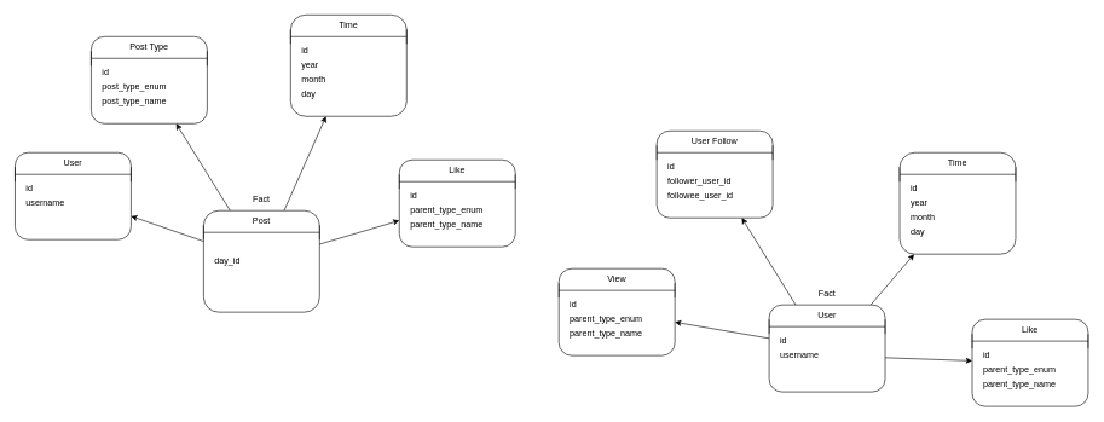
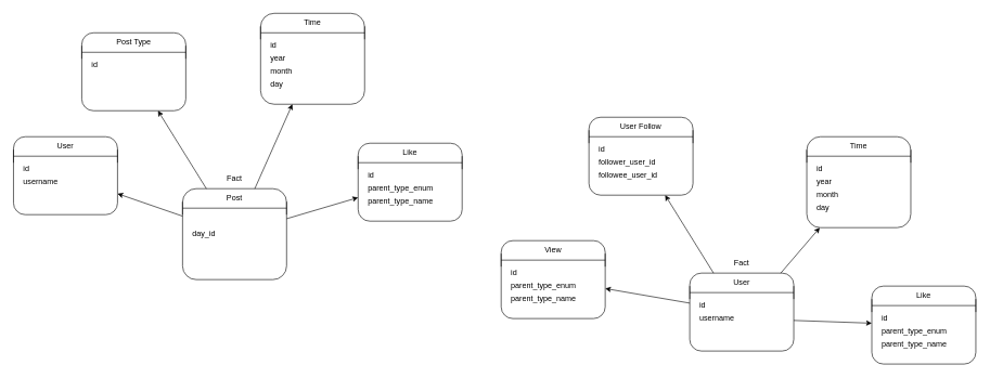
  <mxCell id="0" />
  <mxCell id="1" parent="0" />
  <mxCell id="2" value="" style="group" parent="1" vertex="1" connectable="0"><mxGeometry x="280" y="290" width="160" height="140" as="geometry" /></mxCell>
  <mxCell id="3" value="" style="rounded=1;whiteSpace=wrap;html=1;" parent="2" vertex="1"><mxGeometry width="160" height="140" as="geometry" /></mxCell>
  <mxCell id="4" value="Post" style="text;html=1;strokeColor=none;fillColor=none;align=center;verticalAlign=middle;whiteSpace=wrap;rounded=0;" parent="2" vertex="1"><mxGeometry x="20" width="120" height="30" as="geometry" /></mxCell>
  <mxCell id="5" value="" style="shape=crossbar;whiteSpace=wrap;html=1;rounded=1;" parent="2" vertex="1"><mxGeometry y="20" width="160" height="20" as="geometry" /></mxCell>
  <mxCell id="6" value="&lt;div align=&quot;left&quot;&gt;&amp;nbsp; &amp;nbsp; day_id&lt;/div&gt;" style="text;html=1;strokeColor=none;fillColor=none;align=left;verticalAlign=middle;whiteSpace=wrap;rounded=0;" parent="2" vertex="1"><mxGeometry y="60" width="160" height="20" as="geometry" /></mxCell>
  <mxCell id="7" value="" style="group" parent="1" vertex="1" connectable="0"><mxGeometry x="460" y="80" width="160" height="150" as="geometry" /></mxCell>
  <mxCell id="8" value="" style="rounded=1;whiteSpace=wrap;html=1;" parent="7" vertex="1"><mxGeometry x="-60" y="-60" width="160" height="140" as="geometry" /></mxCell>
  <mxCell id="9" value="Time" style="text;html=1;strokeColor=none;fillColor=none;align=center;verticalAlign=middle;whiteSpace=wrap;rounded=0;" parent="7" vertex="1"><mxGeometry x="-40" y="-60" width="120" height="30" as="geometry" /></mxCell>
  <mxCell id="10" value="" style="shape=crossbar;whiteSpace=wrap;html=1;rounded=1;" parent="7" vertex="1"><mxGeometry x="-60" y="-40" width="160" height="20" as="geometry" /></mxCell>
  <mxCell id="11" value="&lt;div align=&quot;left&quot;&gt;&amp;nbsp; &amp;nbsp; id&lt;/div&gt;" style="text;html=1;strokeColor=none;fillColor=none;align=left;verticalAlign=middle;whiteSpace=wrap;rounded=0;" parent="7" vertex="1"><mxGeometry x="-60" y="-20" width="160" height="20" as="geometry" /></mxCell>
  <mxCell id="12" value="&lt;div align=&quot;left&quot;&gt;&amp;nbsp; &amp;nbsp; year&lt;/div&gt;" style="text;html=1;strokeColor=none;fillColor=none;align=left;verticalAlign=middle;whiteSpace=wrap;rounded=0;" parent="7" vertex="1"><mxGeometry x="-60" width="160" height="20" as="geometry" /></mxCell>
  <mxCell id="13" value="&lt;div align=&quot;left&quot;&gt;&amp;nbsp; &amp;nbsp; month&lt;br&gt;&lt;/div&gt;" style="text;html=1;strokeColor=none;fillColor=none;align=left;verticalAlign=middle;whiteSpace=wrap;rounded=0;" parent="7" vertex="1"><mxGeometry x="-60" y="20" width="160" height="20" as="geometry" /></mxCell>
  <mxCell id="14" value="&lt;div align=&quot;left&quot;&gt;&amp;nbsp; &amp;nbsp; day&lt;br&gt;&lt;/div&gt;" style="text;html=1;strokeColor=none;fillColor=none;align=left;verticalAlign=middle;whiteSpace=wrap;rounded=0;" parent="7" vertex="1"><mxGeometry x="-60" y="40" width="160" height="20" as="geometry" /></mxCell>
  <mxCell id="15" value="" style="group" parent="1" vertex="1" connectable="0"><mxGeometry x="125" y="50" width="160" height="120" as="geometry" /></mxCell>
  <mxCell id="16" value="" style="rounded=1;whiteSpace=wrap;html=1;" parent="15" vertex="1"><mxGeometry width="160" height="120" as="geometry" /></mxCell>
  <mxCell id="17" value="Post Type" style="text;html=1;strokeColor=none;fillColor=none;align=center;verticalAlign=middle;whiteSpace=wrap;rounded=0;" parent="15" vertex="1"><mxGeometry x="20" width="120" height="30" as="geometry" /></mxCell>
  <mxCell id="18" value="" style="shape=crossbar;whiteSpace=wrap;html=1;rounded=1;" parent="15" vertex="1"><mxGeometry y="20" width="160" height="20" as="geometry" /></mxCell>
  <mxCell id="19" value="&lt;div align=&quot;left&quot;&gt;&amp;nbsp; &amp;nbsp; id&lt;/div&gt;" style="text;html=1;strokeColor=none;fillColor=none;align=left;verticalAlign=middle;whiteSpace=wrap;rounded=0;" parent="15" vertex="1"><mxGeometry y="40" width="160" height="20" as="geometry" /></mxCell>
- <mxCell id="20" value="&lt;div align=&quot;left&quot;&gt;&amp;nbsp; &amp;nbsp; post_type_enum&lt;/div&gt;" style="text;html=1;strokeColor=none;fillColor=none;align=left;verticalAlign=middle;whiteSpace=wrap;rounded=0;" parent="15" vertex="1"><mxGeometry y="60" width="160" height="20" as="geometry" /></mxCell>
- <mxCell id="21" value="&lt;div align=&quot;left&quot;&gt;&amp;nbsp; &amp;nbsp; post_type_name&lt;/div&gt;" style="text;html=1;strokeColor=none;fillColor=none;align=left;verticalAlign=middle;whiteSpace=wrap;rounded=0;" parent="15" vertex="1"><mxGeometry y="80" width="160" height="20" as="geometry" /></mxCell>
  <mxCell id="22" value="" style="group" parent="1" vertex="1" connectable="0"><mxGeometry x="550" y="220" width="160" height="120" as="geometry" /></mxCell>
  <mxCell id="23" value="" style="rounded=1;whiteSpace=wrap;html=1;" parent="22" vertex="1"><mxGeometry width="160" height="120" as="geometry" /></mxCell>
  <mxCell id="24" value="Like" style="text;html=1;strokeColor=none;fillColor=none;align=center;verticalAlign=middle;whiteSpace=wrap;rounded=0;" parent="22" vertex="1"><mxGeometry x="20" width="120" height="30" as="geometry" /></mxCell>
  <mxCell id="25" value="" style="shape=crossbar;whiteSpace=wrap;html=1;rounded=1;" parent="22" vertex="1"><mxGeometry y="20" width="160" height="20" as="geometry" /></mxCell>
  <mxCell id="26" value="&lt;div align=&quot;left&quot;&gt;&amp;nbsp; &amp;nbsp; id&lt;/div&gt;" style="text;html=1;strokeColor=none;fillColor=none;align=left;verticalAlign=middle;whiteSpace=wrap;rounded=0;" parent="22" vertex="1"><mxGeometry y="40" width="160" height="20" as="geometry" /></mxCell>
  <mxCell id="27" value="&lt;div align=&quot;left&quot;&gt;&amp;nbsp; &amp;nbsp; parent_type_enum&lt;/div&gt;" style="text;html=1;strokeColor=none;fillColor=none;align=left;verticalAlign=middle;whiteSpace=wrap;rounded=0;" parent="22" vertex="1"><mxGeometry y="60" width="160" height="20" as="geometry" /></mxCell>
  <mxCell id="28" value="&lt;div align=&quot;left&quot;&gt;&amp;nbsp; &amp;nbsp; parent_type_name&lt;br&gt;&lt;/div&gt;" style="text;html=1;strokeColor=none;fillColor=none;align=left;verticalAlign=middle;whiteSpace=wrap;rounded=0;" parent="22" vertex="1"><mxGeometry y="80" width="160" height="20" as="geometry" /></mxCell>
  <mxCell id="29" value="" style="group" parent="1" vertex="1" connectable="0"><mxGeometry x="20" y="210" width="160" height="120" as="geometry" /></mxCell>
  <mxCell id="30" value="" style="rounded=1;whiteSpace=wrap;html=1;" parent="29" vertex="1"><mxGeometry width="160" height="120" as="geometry" /></mxCell>
  <mxCell id="31" value="User" style="text;html=1;strokeColor=none;fillColor=none;align=center;verticalAlign=middle;whiteSpace=wrap;rounded=0;" parent="29" vertex="1"><mxGeometry x="20" width="120" height="30" as="geometry" /></mxCell>
  <mxCell id="32" value="" style="shape=crossbar;whiteSpace=wrap;html=1;rounded=1;" parent="29" vertex="1"><mxGeometry y="20" width="160" height="20" as="geometry" /></mxCell>
  <mxCell id="33" value="&lt;div align=&quot;left&quot;&gt;&amp;nbsp; &amp;nbsp; id&lt;/div&gt;" style="text;html=1;strokeColor=none;fillColor=none;align=left;verticalAlign=middle;whiteSpace=wrap;rounded=0;" parent="29" vertex="1"><mxGeometry y="40" width="160" height="20" as="geometry" /></mxCell>
  <mxCell id="34" value="&lt;div align=&quot;left&quot;&gt;&amp;nbsp; &amp;nbsp; username&lt;/div&gt;" style="text;html=1;strokeColor=none;fillColor=none;align=left;verticalAlign=middle;whiteSpace=wrap;rounded=0;" parent="29" vertex="1"><mxGeometry y="60" width="160" height="20" as="geometry" /></mxCell>
  <mxCell id="35" value="" style="endArrow=classic;html=1;rounded=0;strokeColor=default;" edge="1" parent="1" source="3" target="16"><mxGeometry width="50" height="50" relative="1" as="geometry"><mxPoint x="350" y="270" as="sourcePoint" /><mxPoint x="400" y="220" as="targetPoint" /></mxGeometry></mxCell>
  <mxCell id="36" value="Fact" style="text;html=1;strokeColor=none;fillColor=none;align=center;verticalAlign=middle;whiteSpace=wrap;rounded=0;" vertex="1" parent="1"><mxGeometry x="300" y="260" width="120" height="30" as="geometry" /></mxCell>
  <mxCell id="37" value="" style="endArrow=classic;html=1;rounded=0;strokeColor=default;" edge="1" parent="1" source="3" target="30"><mxGeometry width="50" height="50" relative="1" as="geometry"><mxPoint x="453.448" y="350" as="sourcePoint" /><mxPoint x="392.759" y="190" as="targetPoint" /></mxGeometry></mxCell>
  <mxCell id="38" value="" style="endArrow=classic;html=1;rounded=0;strokeColor=default;" edge="1" parent="1" source="3" target="8"><mxGeometry width="50" height="50" relative="1" as="geometry"><mxPoint x="400" y="378.4" as="sourcePoint" /><mxPoint x="310" y="331.6" as="targetPoint" /></mxGeometry></mxCell>
  <mxCell id="39" value="" style="endArrow=classic;html=1;rounded=0;strokeColor=default;" edge="1" parent="1" source="3" target="23"><mxGeometry width="50" height="50" relative="1" as="geometry"><mxPoint x="430" y="300" as="sourcePoint" /><mxPoint x="490" y="230" as="targetPoint" /></mxGeometry></mxCell>
  <mxCell id="40" value="" style="group" vertex="1" connectable="0" parent="1"><mxGeometry x="1240" y="210" width="160" height="150" as="geometry" /></mxCell>
  <mxCell id="41" value="" style="rounded=1;whiteSpace=wrap;html=1;" vertex="1" parent="40"><mxGeometry width="160" height="140" as="geometry" /></mxCell>
  <mxCell id="42" value="Time" style="text;html=1;strokeColor=none;fillColor=none;align=center;verticalAlign=middle;whiteSpace=wrap;rounded=0;" vertex="1" parent="40"><mxGeometry x="20" width="120" height="30" as="geometry" /></mxCell>
  <mxCell id="43" value="" style="shape=crossbar;whiteSpace=wrap;html=1;rounded=1;" vertex="1" parent="40"><mxGeometry y="20" width="160" height="20" as="geometry" /></mxCell>
  <mxCell id="44" value="&lt;div align=&quot;left&quot;&gt;&amp;nbsp; &amp;nbsp; id&lt;/div&gt;" style="text;html=1;strokeColor=none;fillColor=none;align=left;verticalAlign=middle;whiteSpace=wrap;rounded=0;" vertex="1" parent="40"><mxGeometry y="40" width="160" height="20" as="geometry" /></mxCell>
  <mxCell id="45" value="&lt;div align=&quot;left&quot;&gt;&amp;nbsp; &amp;nbsp; year&lt;/div&gt;" style="text;html=1;strokeColor=none;fillColor=none;align=left;verticalAlign=middle;whiteSpace=wrap;rounded=0;" vertex="1" parent="40"><mxGeometry y="60" width="160" height="20" as="geometry" /></mxCell>
  <mxCell id="46" value="&lt;div align=&quot;left&quot;&gt;&amp;nbsp; &amp;nbsp; month&lt;br&gt;&lt;/div&gt;" style="text;html=1;strokeColor=none;fillColor=none;align=left;verticalAlign=middle;whiteSpace=wrap;rounded=0;" vertex="1" parent="40"><mxGeometry y="80" width="160" height="20" as="geometry" /></mxCell>
  <mxCell id="47" value="&lt;div align=&quot;left&quot;&gt;&amp;nbsp; &amp;nbsp; day&lt;br&gt;&lt;/div&gt;" style="text;html=1;strokeColor=none;fillColor=none;align=left;verticalAlign=middle;whiteSpace=wrap;rounded=0;" vertex="1" parent="40"><mxGeometry y="100" width="160" height="20" as="geometry" /></mxCell>
  <mxCell id="48" value="" style="group" vertex="1" connectable="0" parent="1"><mxGeometry x="905" y="180" width="160" height="120" as="geometry" /></mxCell>
  <mxCell id="49" value="" style="rounded=1;whiteSpace=wrap;html=1;" vertex="1" parent="48"><mxGeometry width="160" height="120" as="geometry" /></mxCell>
  <mxCell id="50" value="User Follow" style="text;html=1;strokeColor=none;fillColor=none;align=center;verticalAlign=middle;whiteSpace=wrap;rounded=0;" vertex="1" parent="48"><mxGeometry x="20" width="120" height="30" as="geometry" /></mxCell>
  <mxCell id="51" value="" style="shape=crossbar;whiteSpace=wrap;html=1;rounded=1;" vertex="1" parent="48"><mxGeometry y="20" width="160" height="20" as="geometry" /></mxCell>
  <mxCell id="52" value="&lt;div align=&quot;left&quot;&gt;&amp;nbsp; &amp;nbsp; id&lt;/div&gt;" style="text;html=1;strokeColor=none;fillColor=none;align=left;verticalAlign=middle;whiteSpace=wrap;rounded=0;" vertex="1" parent="48"><mxGeometry y="40" width="160" height="20" as="geometry" /></mxCell>
  <mxCell id="53" value="&lt;div align=&quot;left&quot;&gt;&amp;nbsp; &amp;nbsp; follower_user_id&lt;/div&gt;" style="text;html=1;strokeColor=none;fillColor=none;align=left;verticalAlign=middle;whiteSpace=wrap;rounded=0;" vertex="1" parent="48"><mxGeometry y="60" width="160" height="20" as="geometry" /></mxCell>
  <mxCell id="54" value="&lt;div align=&quot;left&quot;&gt;&amp;nbsp; &amp;nbsp; followee_user_id&lt;/div&gt;" style="text;html=1;strokeColor=none;fillColor=none;align=left;verticalAlign=middle;whiteSpace=wrap;rounded=0;" vertex="1" parent="48"><mxGeometry y="80" width="160" height="20" as="geometry" /></mxCell>
  <mxCell id="55" value="" style="group" vertex="1" connectable="0" parent="1"><mxGeometry x="1340" y="440" width="160" height="120" as="geometry" /></mxCell>
  <mxCell id="56" value="" style="rounded=1;whiteSpace=wrap;html=1;" vertex="1" parent="55"><mxGeometry width="160" height="120" as="geometry" /></mxCell>
  <mxCell id="57" value="Like" style="text;html=1;strokeColor=none;fillColor=none;align=center;verticalAlign=middle;whiteSpace=wrap;rounded=0;" vertex="1" parent="55"><mxGeometry x="20" width="120" height="30" as="geometry" /></mxCell>
  <mxCell id="58" value="" style="shape=crossbar;whiteSpace=wrap;html=1;rounded=1;" vertex="1" parent="55"><mxGeometry y="20" width="160" height="20" as="geometry" /></mxCell>
  <mxCell id="59" value="&lt;div align=&quot;left&quot;&gt;&amp;nbsp; &amp;nbsp; id&lt;/div&gt;" style="text;html=1;strokeColor=none;fillColor=none;align=left;verticalAlign=middle;whiteSpace=wrap;rounded=0;" vertex="1" parent="55"><mxGeometry y="40" width="160" height="20" as="geometry" /></mxCell>
  <mxCell id="60" value="&lt;div align=&quot;left&quot;&gt;&amp;nbsp; &amp;nbsp; parent_type_enum&lt;/div&gt;" style="text;html=1;strokeColor=none;fillColor=none;align=left;verticalAlign=middle;whiteSpace=wrap;rounded=0;" vertex="1" parent="55"><mxGeometry y="60" width="160" height="20" as="geometry" /></mxCell>
  <mxCell id="61" value="&lt;div align=&quot;left&quot;&gt;&amp;nbsp; &amp;nbsp; parent_type_name&lt;br&gt;&lt;/div&gt;" style="text;html=1;strokeColor=none;fillColor=none;align=left;verticalAlign=middle;whiteSpace=wrap;rounded=0;" vertex="1" parent="55"><mxGeometry y="80" width="160" height="20" as="geometry" /></mxCell>
  <mxCell id="62" value="" style="group" vertex="1" connectable="0" parent="1"><mxGeometry x="1060" y="420" width="160" height="120" as="geometry" /></mxCell>
  <mxCell id="63" value="" style="rounded=1;whiteSpace=wrap;html=1;" vertex="1" parent="62"><mxGeometry width="160" height="120" as="geometry" /></mxCell>
  <mxCell id="64" value="User" style="text;html=1;strokeColor=none;fillColor=none;align=center;verticalAlign=middle;whiteSpace=wrap;rounded=0;" vertex="1" parent="62"><mxGeometry x="20" width="120" height="30" as="geometry" /></mxCell>
  <mxCell id="65" value="" style="shape=crossbar;whiteSpace=wrap;html=1;rounded=1;" vertex="1" parent="62"><mxGeometry y="20" width="160" height="20" as="geometry" /></mxCell>
  <mxCell id="66" value="&lt;div align=&quot;left&quot;&gt;&amp;nbsp; &amp;nbsp; id&lt;/div&gt;" style="text;html=1;strokeColor=none;fillColor=none;align=left;verticalAlign=middle;whiteSpace=wrap;rounded=0;" vertex="1" parent="62"><mxGeometry y="40" width="160" height="20" as="geometry" /></mxCell>
  <mxCell id="67" value="&lt;div align=&quot;left&quot;&gt;&amp;nbsp; &amp;nbsp; username&lt;/div&gt;" style="text;html=1;strokeColor=none;fillColor=none;align=left;verticalAlign=middle;whiteSpace=wrap;rounded=0;" vertex="1" parent="62"><mxGeometry y="60" width="160" height="20" as="geometry" /></mxCell>
  <mxCell id="68" value="" style="endArrow=classic;html=1;rounded=0;strokeColor=default;" edge="1" parent="1" target="49"><mxGeometry width="50" height="50" relative="1" as="geometry"><mxPoint x="1096.6" y="420" as="sourcePoint" /><mxPoint x="1180" y="350" as="targetPoint" /></mxGeometry></mxCell>
  <mxCell id="69" value="Fact" style="text;html=1;strokeColor=none;fillColor=none;align=center;verticalAlign=middle;whiteSpace=wrap;rounded=0;" vertex="1" parent="1"><mxGeometry x="1080" y="390" width="120" height="30" as="geometry" /></mxCell>
  <mxCell id="70" value="" style="endArrow=classic;html=1;rounded=0;strokeColor=default;" edge="1" parent="1" target="41"><mxGeometry width="50" height="50" relative="1" as="geometry"><mxPoint x="1200" y="420" as="sourcePoint" /><mxPoint x="1090" y="461.6" as="targetPoint" /></mxGeometry></mxCell>
  <mxCell id="71" value="" style="endArrow=classic;html=1;rounded=0;strokeColor=default;" edge="1" parent="1" target="56"><mxGeometry width="50" height="50" relative="1" as="geometry"><mxPoint x="1220" y="492.857" as="sourcePoint" /><mxPoint x="1270" y="360" as="targetPoint" /></mxGeometry></mxCell>
  <mxCell id="72" value="" style="group" vertex="1" connectable="0" parent="1"><mxGeometry x="770" y="370" width="160" height="120" as="geometry" /></mxCell>
  <mxCell id="73" value="" style="rounded=1;whiteSpace=wrap;html=1;" vertex="1" parent="72"><mxGeometry width="160" height="120" as="geometry" /></mxCell>
  <mxCell id="74" value="View" style="text;html=1;strokeColor=none;fillColor=none;align=center;verticalAlign=middle;whiteSpace=wrap;rounded=0;" vertex="1" parent="72"><mxGeometry x="20" width="120" height="30" as="geometry" /></mxCell>
  <mxCell id="75" value="" style="shape=crossbar;whiteSpace=wrap;html=1;rounded=1;" vertex="1" parent="72"><mxGeometry y="20" width="160" height="20" as="geometry" /></mxCell>
  <mxCell id="76" value="&lt;div align=&quot;left&quot;&gt;&amp;nbsp; &amp;nbsp; id&lt;/div&gt;" style="text;html=1;strokeColor=none;fillColor=none;align=left;verticalAlign=middle;whiteSpace=wrap;rounded=0;" vertex="1" parent="72"><mxGeometry y="40" width="160" height="20" as="geometry" /></mxCell>
  <mxCell id="77" value="&lt;div align=&quot;left&quot;&gt;&amp;nbsp; &amp;nbsp; parent_type_enum&lt;/div&gt;" style="text;html=1;strokeColor=none;fillColor=none;align=left;verticalAlign=middle;whiteSpace=wrap;rounded=0;" vertex="1" parent="72"><mxGeometry y="60" width="160" height="20" as="geometry" /></mxCell>
  <mxCell id="78" value="&lt;div align=&quot;left&quot;&gt;&amp;nbsp; &amp;nbsp; parent_type_name&lt;br&gt;&lt;/div&gt;" style="text;html=1;strokeColor=none;fillColor=none;align=left;verticalAlign=middle;whiteSpace=wrap;rounded=0;" vertex="1" parent="72"><mxGeometry y="80" width="160" height="20" as="geometry" /></mxCell>
  <mxCell id="79" value="" style="endArrow=classic;html=1;rounded=0;strokeColor=default;" edge="1" parent="1" source="63" target="73"><mxGeometry width="50" height="50" relative="1" as="geometry"><mxPoint x="1230" y="502.857" as="sourcePoint" /><mxPoint x="1350" y="507.143" as="targetPoint" /></mxGeometry></mxCell>
